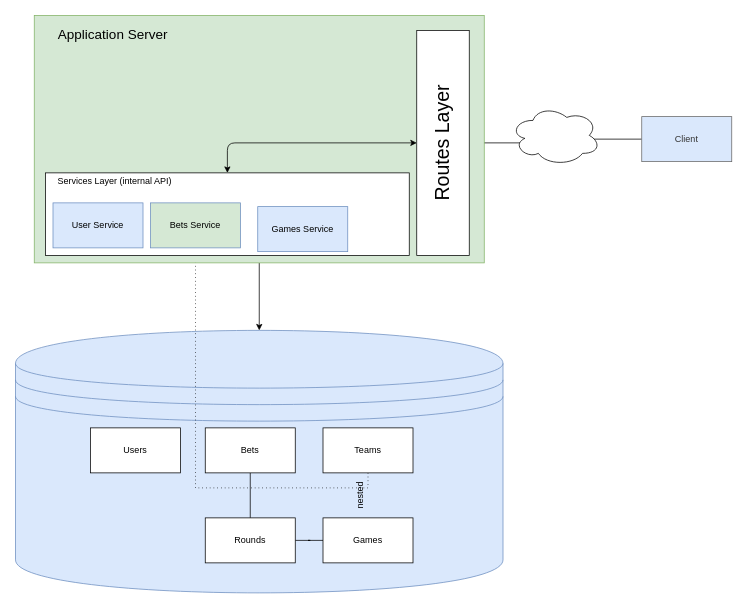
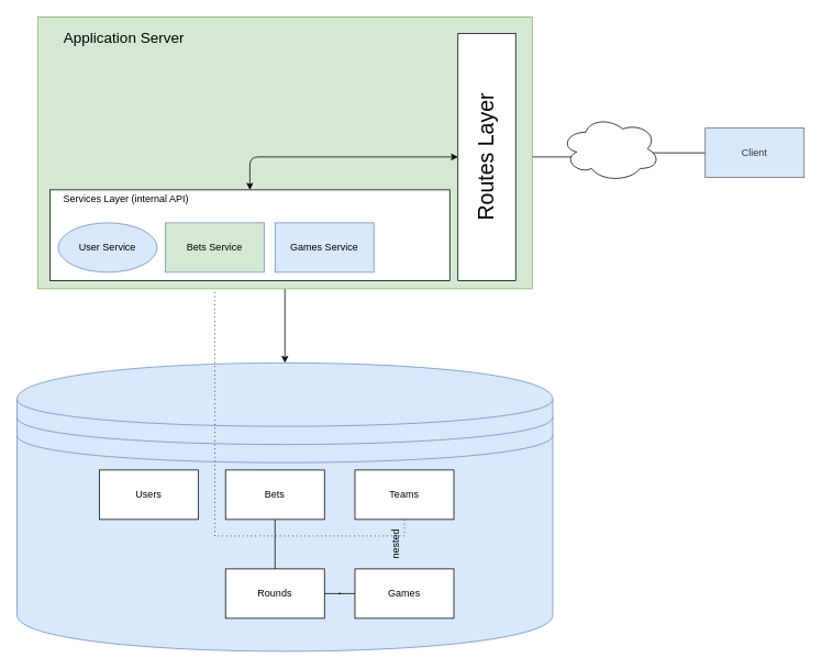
  <mxCell id="0" />
  <mxCell id="1" parent="0" />
  <mxCell id="2" value="" style="shape=datastore;whiteSpace=wrap;html=1;fillColor=#dae8fc;strokeColor=#6c8ebf;" parent="1" vertex="1"><mxGeometry x="20" y="440" width="650" height="350" as="geometry" /></mxCell>
  <mxCell id="3" value="" style="edgeStyle=orthogonalEdgeStyle;rounded=0;orthogonalLoop=1;jettySize=auto;html=1;entryX=0.5;entryY=0;entryDx=0;entryDy=0;" parent="1" source="17" target="2" edge="1"><mxGeometry relative="1" as="geometry"><mxPoint x="280" y="440" as="targetPoint" /></mxGeometry></mxCell>
  <mxCell id="4" value="Users" style="rounded=0;whiteSpace=wrap;html=1;" parent="1" vertex="1"><mxGeometry x="120" y="570" width="120" height="60" as="geometry" /></mxCell>
  <mxCell id="5" value="" style="edgeStyle=orthogonalEdgeStyle;rounded=0;orthogonalLoop=1;jettySize=auto;html=1;endArrow=none;endFill=0;" parent="1" source="6" target="8" edge="1"><mxGeometry relative="1" as="geometry" /></mxCell>
  <mxCell id="6" value="Bets" style="rounded=0;whiteSpace=wrap;html=1;" parent="1" vertex="1"><mxGeometry x="273" y="570" width="120" height="60" as="geometry" /></mxCell>
  <mxCell id="7" value="" style="edgeStyle=orthogonalEdgeStyle;rounded=0;orthogonalLoop=1;jettySize=auto;html=1;endArrow=none;endFill=0;" parent="1" source="8" target="9" edge="1"><mxGeometry relative="1" as="geometry" /></mxCell>
  <mxCell id="8" value="Rounds" style="rounded=0;whiteSpace=wrap;html=1;" parent="1" vertex="1"><mxGeometry x="273" y="690" width="120" height="60" as="geometry" /></mxCell>
  <mxCell id="9" value="Games" style="rounded=0;whiteSpace=wrap;html=1;" parent="1" vertex="1"><mxGeometry x="430" y="690" width="120" height="60" as="geometry" /></mxCell>
  <mxCell id="10" style="edgeStyle=orthogonalEdgeStyle;rounded=0;orthogonalLoop=1;jettySize=auto;html=1;exitX=0.5;exitY=1;exitDx=0;exitDy=0;endArrow=open;endFill=0;dashed=1;dashPattern=1 4;startArrow=none;startFill=0;" parent="1" source="11" target="22" edge="1"><mxGeometry relative="1" as="geometry" /></mxCell>
  <mxCell id="11" value="Teams" style="rounded=0;whiteSpace=wrap;html=1;" parent="1" vertex="1"><mxGeometry x="430" y="570" width="120" height="60" as="geometry" /></mxCell>
  <mxCell id="12" style="edgeStyle=orthogonalEdgeStyle;rounded=0;orthogonalLoop=1;jettySize=auto;html=1;exitX=1;exitY=0.5;exitDx=0;exitDy=0;entryX=0;entryY=0.5;entryDx=0;entryDy=0;endArrow=none;endFill=0;fontSize=26;" parent="1" source="24" target="15" edge="1"><mxGeometry relative="1" as="geometry"><mxPoint x="855.333" y="190.333" as="targetPoint" /></mxGeometry></mxCell>
  <mxCell id="13" value="" style="ellipse;shape=cloud;whiteSpace=wrap;html=1;fontSize=26;" parent="1" vertex="1"><mxGeometry x="680" y="140" width="120" height="80" as="geometry" /></mxCell>
  <mxCell id="14" value="nested" style="text;html=1;strokeColor=none;fillColor=none;align=center;verticalAlign=middle;whiteSpace=wrap;rounded=0;rotation=-90;" vertex="1" parent="1"><mxGeometry x="460" y="650" width="40" height="20" as="geometry" /></mxCell>
  <mxCell id="15" value="Client" style="rounded=0;whiteSpace=wrap;html=1;fillColor=#dae8fc;strokeColor=#666666;fontColor=#333333;" vertex="1" parent="1"><mxGeometry x="855" y="155" width="120" height="60" as="geometry" /></mxCell>
  <mxCell id="16" value="" style="group" parent="1" vertex="1" connectable="0"><mxGeometry x="45" y="20" width="600" height="330" as="geometry" /></mxCell>
  <mxCell id="17" value="" style="rounded=0;whiteSpace=wrap;html=1;fillColor=#d5e8d4;strokeColor=#82b366;" parent="16" vertex="1"><mxGeometry width="600" height="330" as="geometry" /></mxCell>
  <mxCell id="18" value="" style="rounded=0;whiteSpace=wrap;html=1;fillColor=#ffffff;gradientColor=none;" vertex="1" parent="16"><mxGeometry x="15" y="210" width="485" height="110" as="geometry" /></mxCell>
  <mxCell id="19" value="&lt;font style=&quot;font-size: 18px&quot;&gt;Application Server&lt;/font&gt;" style="text;html=1;strokeColor=none;fillColor=none;align=center;verticalAlign=middle;whiteSpace=wrap;rounded=0;" parent="16" vertex="1"><mxGeometry width="210" height="51.562" as="geometry" /></mxCell>
  <mxCell id="20" value="Services Layer (internal API)" style="text;html=1;strokeColor=none;fillColor=none;align=center;verticalAlign=middle;whiteSpace=wrap;rounded=0;" vertex="1" parent="16"><mxGeometry x="15" y="210" width="185" height="21" as="geometry" /></mxCell>
- <mxCell id="21" value="User Service" style="rounded=0;whiteSpace=wrap;html=1;fillColor=#dae8fc;strokeColor=#6c8ebf;" vertex="1" parent="16"><mxGeometry x="25" y="250" width="120" height="60" as="geometry" /></mxCell>
+ <mxCell id="21" value="User Service" style="ellipse;whiteSpace=wrap;html=1;fillColor=#dae8fc;strokeColor=#6c8ebf;" vertex="1" parent="16"><mxGeometry x="25" y="250" width="120" height="60" as="geometry" /></mxCell>
  <mxCell id="22" value="Bets Service" style="rounded=0;whiteSpace=wrap;html=1;fillColor=#d5e8d4;strokeColor=#6c8ebf;" vertex="1" parent="16"><mxGeometry x="155" y="250" width="120" height="60" as="geometry" /></mxCell>
- <mxCell id="23" value="Games Service" style="rounded=0;whiteSpace=wrap;html=1;fillColor=#dae8fc;strokeColor=#6c8ebf;" vertex="1" parent="16"><mxGeometry x="298" y="255" width="120" height="60" as="geometry" /></mxCell>
+ <mxCell id="23" value="Games Service" style="rounded=0;whiteSpace=wrap;html=1;fillColor=#dae8fc;strokeColor=#6c8ebf;" vertex="1" parent="16"><mxGeometry x="288" y="250" width="120" height="60" as="geometry" /></mxCell>
  <mxCell id="24" value="Routes Layer" style="rounded=0;whiteSpace=wrap;html=1;horizontal=0;fontSize=26;" parent="1" vertex="1"><mxGeometry x="555" y="40" width="70" height="300" as="geometry" /></mxCell>
  <mxCell id="25" value="" style="endArrow=classic;startArrow=classic;html=1;exitX=0;exitY=0.5;exitDx=0;exitDy=0;entryX=0.5;entryY=0;entryDx=0;entryDy=0;edgeStyle=orthogonalEdgeStyle;" edge="1" parent="1" source="24" target="18"><mxGeometry width="50" height="50" relative="1" as="geometry"><mxPoint x="440" y="200" as="sourcePoint" /><mxPoint x="490" y="150" as="targetPoint" /></mxGeometry></mxCell>
